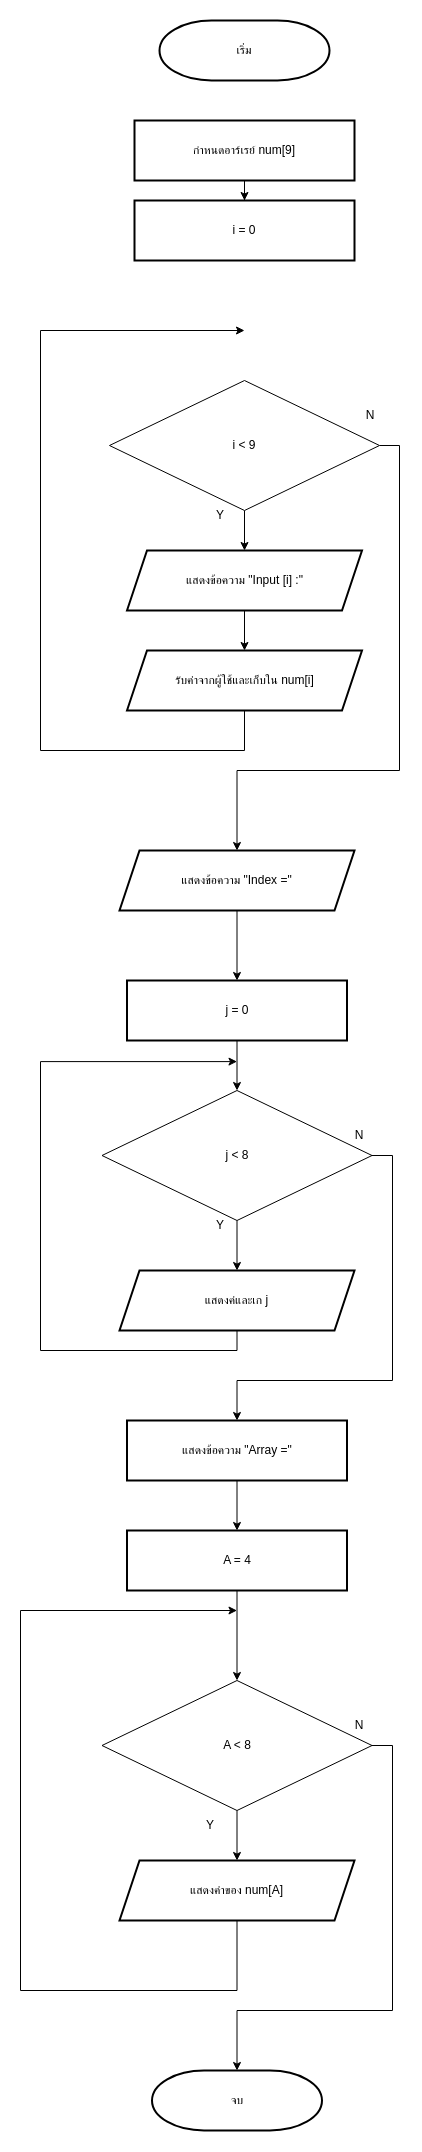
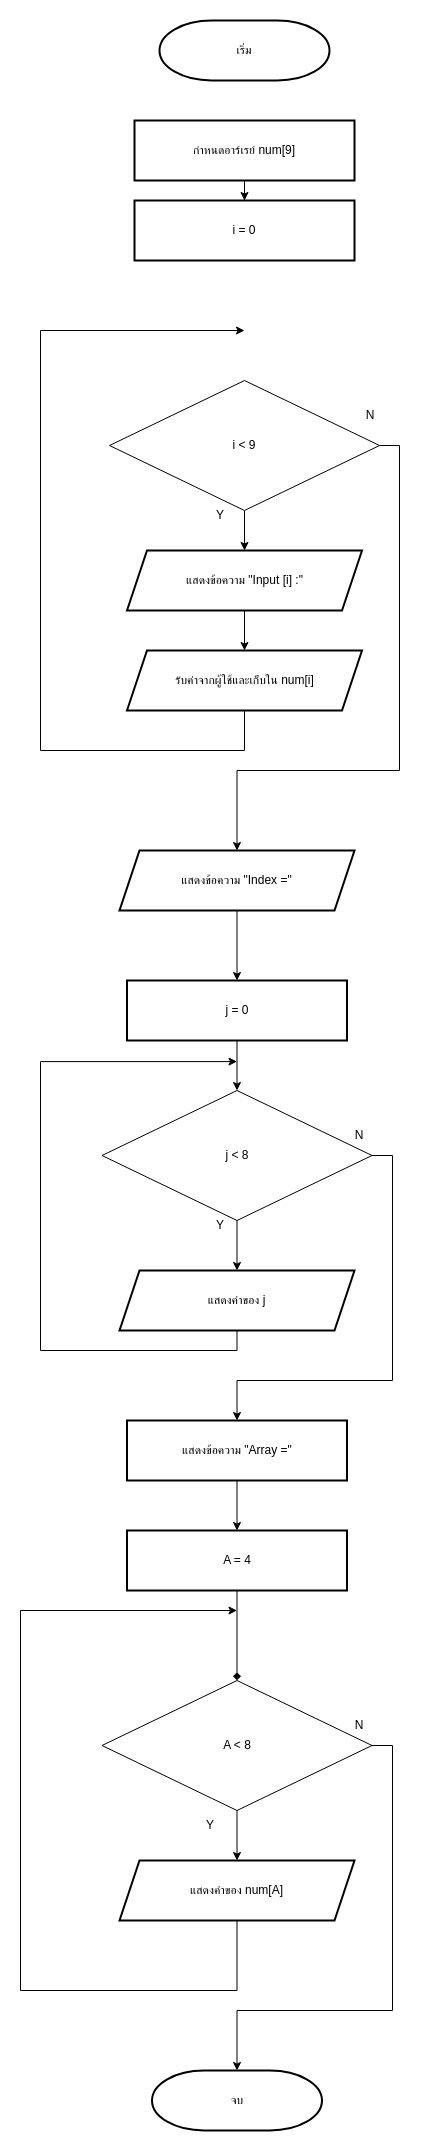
  <mxCell id="0" />
  <mxCell id="1" parent="0" />
  <mxCell id="2" value="เริ่ม" style="strokeWidth=2;html=1;shape=mxgraph.flowchart.terminator;whiteSpace=wrap;" parent="1" vertex="1"><mxGeometry x="159" y="20" width="170" height="60" as="geometry" /></mxCell>
  <mxCell id="3" value="" style="edgeStyle=orthogonalEdgeStyle;rounded=0;orthogonalLoop=1;jettySize=auto;html=1;" edge="1" parent="1" source="4" target="5"><mxGeometry relative="1" as="geometry" /></mxCell>
  <mxCell id="4" value="กำหนดอาร์เรย์ num[9]" style="whiteSpace=wrap;html=1;strokeWidth=2;" vertex="1" parent="1"><mxGeometry x="134" y="120" width="220" height="60" as="geometry" /></mxCell>
  <mxCell id="5" value="i = 0" style="whiteSpace=wrap;html=1;strokeWidth=2;" vertex="1" parent="1"><mxGeometry x="134" y="200" width="220" height="60" as="geometry" /></mxCell>
  <mxCell id="6" value="" style="edgeStyle=orthogonalEdgeStyle;rounded=0;orthogonalLoop=1;jettySize=auto;html=1;" edge="1" parent="1"><mxGeometry relative="1" as="geometry"><mxPoint x="244" y="420" as="sourcePoint" /></mxGeometry></mxCell>
  <mxCell id="7" value="" style="edgeStyle=orthogonalEdgeStyle;rounded=0;orthogonalLoop=1;jettySize=auto;html=1;" edge="1" parent="1" source="9" target="11"><mxGeometry relative="1" as="geometry" /></mxCell>
  <mxCell id="8" style="edgeStyle=orthogonalEdgeStyle;rounded=0;orthogonalLoop=1;jettySize=auto;html=1;entryX=0.5;entryY=0;entryDx=0;entryDy=0;exitX=1;exitY=0.5;exitDx=0;exitDy=0;" edge="1" parent="1" source="9" target="15"><mxGeometry relative="1" as="geometry"><Array as="points"><mxPoint x="399" y="445" /><mxPoint x="399" y="770" /></Array></mxGeometry></mxCell>
  <mxCell id="9" value="i &amp;lt; 9" style="rhombus;whiteSpace=wrap;html=1;" vertex="1" parent="1"><mxGeometry x="109" y="380" width="270" height="130" as="geometry" /></mxCell>
  <mxCell id="10" value="" style="edgeStyle=orthogonalEdgeStyle;rounded=0;orthogonalLoop=1;jettySize=auto;html=1;" edge="1" parent="1" source="11" target="13"><mxGeometry relative="1" as="geometry" /></mxCell>
  <mxCell id="11" value="&lt;div&gt;แสดงข้อความ &quot;Input [i] :&quot;&lt;br&gt;&lt;/div&gt;" style="shape=parallelogram;perimeter=parallelogramPerimeter;whiteSpace=wrap;html=1;fixedSize=1;strokeWidth=2;" vertex="1" parent="1"><mxGeometry x="126.5" y="550" width="235" height="60" as="geometry" /></mxCell>
  <mxCell id="12" style="edgeStyle=orthogonalEdgeStyle;rounded=0;orthogonalLoop=1;jettySize=auto;html=1;exitX=0.5;exitY=1;exitDx=0;exitDy=0;" edge="1" parent="1" source="13"><mxGeometry relative="1" as="geometry"><mxPoint x="244" y="330" as="targetPoint" /><Array as="points"><mxPoint x="244" y="750" /><mxPoint x="40" y="750" /><mxPoint x="40" y="330" /></Array></mxGeometry></mxCell>
  <mxCell id="13" value="&lt;div&gt;รับค่าจากผู้ใช้และเก็บใน num[i]&lt;br&gt;&lt;/div&gt;" style="shape=parallelogram;perimeter=parallelogramPerimeter;whiteSpace=wrap;html=1;fixedSize=1;strokeWidth=2;" vertex="1" parent="1"><mxGeometry x="126.5" y="650" width="235" height="60" as="geometry" /></mxCell>
  <mxCell id="14" value="" style="edgeStyle=orthogonalEdgeStyle;rounded=0;orthogonalLoop=1;jettySize=auto;html=1;" edge="1" parent="1" source="15" target="19"><mxGeometry relative="1" as="geometry" /></mxCell>
  <mxCell id="15" value="&lt;div&gt;แสดงข้อความ &quot;Index =&quot;&lt;br&gt;&lt;/div&gt;" style="shape=parallelogram;perimeter=parallelogramPerimeter;whiteSpace=wrap;html=1;fixedSize=1;strokeWidth=2;" vertex="1" parent="1"><mxGeometry x="119" y="850" width="235" height="60" as="geometry" /></mxCell>
  <mxCell id="16" value="Y" style="text;html=1;align=center;verticalAlign=middle;whiteSpace=wrap;rounded=0;" vertex="1" parent="1"><mxGeometry x="190" y="500" width="60" height="30" as="geometry" /></mxCell>
  <mxCell id="17" value="N" style="text;html=1;align=center;verticalAlign=middle;whiteSpace=wrap;rounded=1;" vertex="1" parent="1"><mxGeometry x="340" y="400" width="60" height="30" as="geometry" /></mxCell>
  <mxCell id="18" value="" style="edgeStyle=orthogonalEdgeStyle;rounded=0;orthogonalLoop=1;jettySize=auto;html=1;" edge="1" parent="1" source="19" target="22"><mxGeometry relative="1" as="geometry" /></mxCell>
  <mxCell id="19" value="j = 0" style="whiteSpace=wrap;html=1;strokeWidth=2;" vertex="1" parent="1"><mxGeometry x="126.5" y="980" width="220" height="60" as="geometry" /></mxCell>
  <mxCell id="20" value="" style="edgeStyle=orthogonalEdgeStyle;rounded=0;orthogonalLoop=1;jettySize=auto;html=1;" edge="1" parent="1" source="22" target="24"><mxGeometry relative="1" as="geometry" /></mxCell>
  <mxCell id="21" style="edgeStyle=orthogonalEdgeStyle;rounded=0;orthogonalLoop=1;jettySize=auto;html=1;entryX=0.5;entryY=0;entryDx=0;entryDy=0;exitX=1;exitY=0.5;exitDx=0;exitDy=0;" edge="1" parent="1" source="22" target="28"><mxGeometry relative="1" as="geometry"><Array as="points"><mxPoint x="392" y="1155" /><mxPoint x="392" y="1380" /><mxPoint x="236" y="1380" /></Array></mxGeometry></mxCell>
  <mxCell id="22" value="j &amp;lt; 8" style="rhombus;whiteSpace=wrap;html=1;" vertex="1" parent="1"><mxGeometry x="101.5" y="1090" width="270" height="130" as="geometry" /></mxCell>
  <mxCell id="23" style="edgeStyle=orthogonalEdgeStyle;rounded=0;orthogonalLoop=1;jettySize=auto;html=1;exitX=0.5;exitY=1;exitDx=0;exitDy=0;" edge="1" parent="1" source="24"><mxGeometry relative="1" as="geometry"><mxPoint x="236.5" y="1061.103" as="targetPoint" /><Array as="points"><mxPoint x="236" y="1350" /><mxPoint x="40" y="1350" /><mxPoint x="40" y="1061" /></Array></mxGeometry></mxCell>
- <mxCell id="24" value="&lt;div&gt;แสดงค่และเก j&lt;br&gt;&lt;/div&gt;" style="shape=parallelogram;perimeter=parallelogramPerimeter;whiteSpace=wrap;html=1;fixedSize=1;strokeWidth=2;" vertex="1" parent="1"><mxGeometry x="119" y="1270" width="235" height="60" as="geometry" /></mxCell>
+ <mxCell id="24" value="&lt;div&gt;แสดงค่าของ j&lt;br&gt;&lt;/div&gt;" style="shape=parallelogram;perimeter=parallelogramPerimeter;whiteSpace=wrap;html=1;fixedSize=1;strokeWidth=2;" vertex="1" parent="1"><mxGeometry x="119" y="1270" width="235" height="60" as="geometry" /></mxCell>
  <mxCell id="25" value="Y" style="text;html=1;align=center;verticalAlign=middle;whiteSpace=wrap;rounded=0;" vertex="1" parent="1"><mxGeometry x="190" y="1210" width="60" height="30" as="geometry" /></mxCell>
  <mxCell id="26" value="N" style="text;html=1;align=center;verticalAlign=middle;whiteSpace=wrap;rounded=0;" vertex="1" parent="1"><mxGeometry x="329" y="1120" width="60" height="30" as="geometry" /></mxCell>
  <mxCell id="27" value="" style="edgeStyle=orthogonalEdgeStyle;rounded=0;orthogonalLoop=1;jettySize=auto;html=1;" edge="1" parent="1" source="28" target="30"><mxGeometry relative="1" as="geometry" /></mxCell>
  <mxCell id="28" value="แสดงข้อความ &quot;Array =&quot;" style="whiteSpace=wrap;html=1;strokeWidth=2;" vertex="1" parent="1"><mxGeometry x="126.5" y="1420" width="220" height="60" as="geometry" /></mxCell>
- <mxCell id="29" value="" style="edgeStyle=orthogonalEdgeStyle;rounded=0;orthogonalLoop=1;jettySize=auto;html=1;" edge="1" parent="1" source="30" target="32"><mxGeometry relative="1" as="geometry" /></mxCell>
+ <mxCell id="29" value="" style="edgeStyle=orthogonalEdgeStyle;rounded=0;orthogonalLoop=1;jettySize=auto;html=1;endArrow=diamond;" edge="1" parent="1" source="30" target="32"><mxGeometry relative="1" as="geometry" /></mxCell>
  <mxCell id="30" value="&lt;div&gt;A = 4&lt;/div&gt;" style="whiteSpace=wrap;html=1;strokeWidth=2;" vertex="1" parent="1"><mxGeometry x="126.5" y="1530" width="220" height="60" as="geometry" /></mxCell>
  <mxCell id="31" value="" style="edgeStyle=orthogonalEdgeStyle;rounded=0;orthogonalLoop=1;jettySize=auto;html=1;" edge="1" parent="1" source="32" target="36"><mxGeometry relative="1" as="geometry" /></mxCell>
  <mxCell id="32" value="A &amp;lt; 8" style="rhombus;whiteSpace=wrap;html=1;" vertex="1" parent="1"><mxGeometry x="101.5" y="1680" width="270" height="130" as="geometry" /></mxCell>
  <mxCell id="33" value="Y" style="text;html=1;align=center;verticalAlign=middle;whiteSpace=wrap;rounded=0;" vertex="1" parent="1"><mxGeometry x="180" y="1810" width="60" height="30" as="geometry" /></mxCell>
  <mxCell id="34" value="N" style="text;html=1;align=center;verticalAlign=middle;whiteSpace=wrap;rounded=0;" vertex="1" parent="1"><mxGeometry x="329" y="1710" width="60" height="30" as="geometry" /></mxCell>
  <mxCell id="35" style="edgeStyle=orthogonalEdgeStyle;rounded=0;orthogonalLoop=1;jettySize=auto;html=1;exitX=0.5;exitY=1;exitDx=0;exitDy=0;" edge="1" parent="1" source="36"><mxGeometry relative="1" as="geometry"><mxPoint x="236.5" y="1610" as="targetPoint" /><Array as="points"><mxPoint x="236" y="1990" /><mxPoint x="20" y="1990" /><mxPoint x="20" y="1610" /></Array></mxGeometry></mxCell>
  <mxCell id="36" value="&lt;div&gt;แสดงค่าของ num[A]&lt;br&gt;&lt;/div&gt;" style="shape=parallelogram;perimeter=parallelogramPerimeter;whiteSpace=wrap;html=1;fixedSize=1;strokeWidth=2;" vertex="1" parent="1"><mxGeometry x="119" y="1860" width="235" height="60" as="geometry" /></mxCell>
  <mxCell id="37" value="จบ" style="strokeWidth=2;html=1;shape=mxgraph.flowchart.terminator;whiteSpace=wrap;" vertex="1" parent="1"><mxGeometry x="151.5" y="2070" width="170" height="60" as="geometry" /></mxCell>
  <mxCell id="38" style="edgeStyle=orthogonalEdgeStyle;rounded=0;orthogonalLoop=1;jettySize=auto;html=1;entryX=0.5;entryY=0;entryDx=0;entryDy=0;entryPerimeter=0;exitX=1;exitY=0.5;exitDx=0;exitDy=0;" edge="1" parent="1" source="32" target="37"><mxGeometry relative="1" as="geometry"><Array as="points"><mxPoint x="392" y="1745" /><mxPoint x="392" y="2010" /><mxPoint x="236" y="2010" /></Array></mxGeometry></mxCell>
